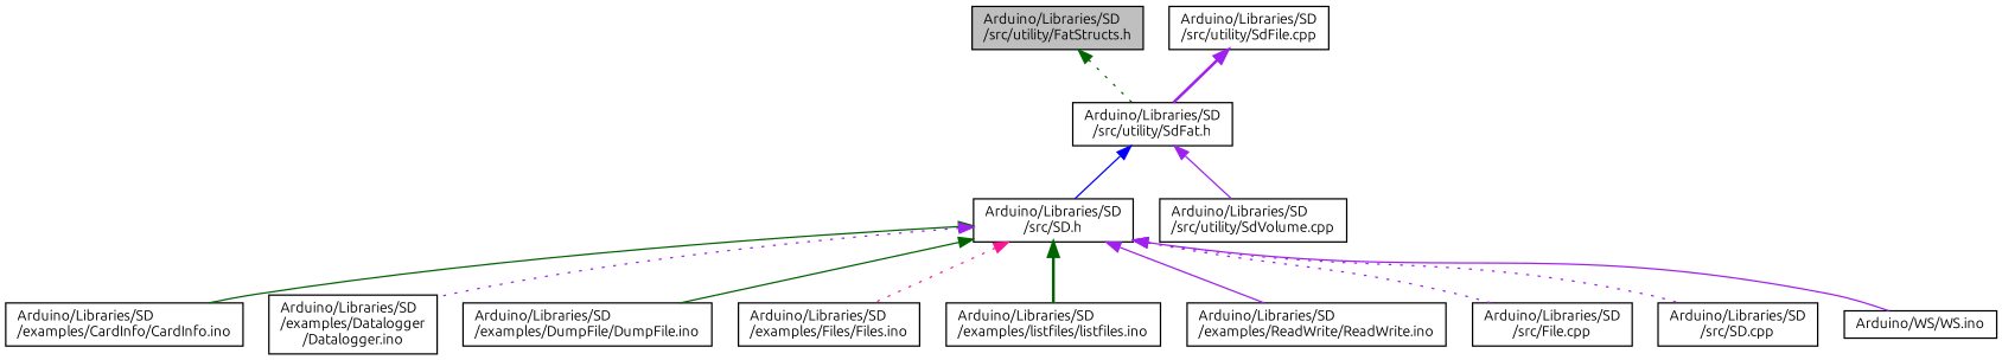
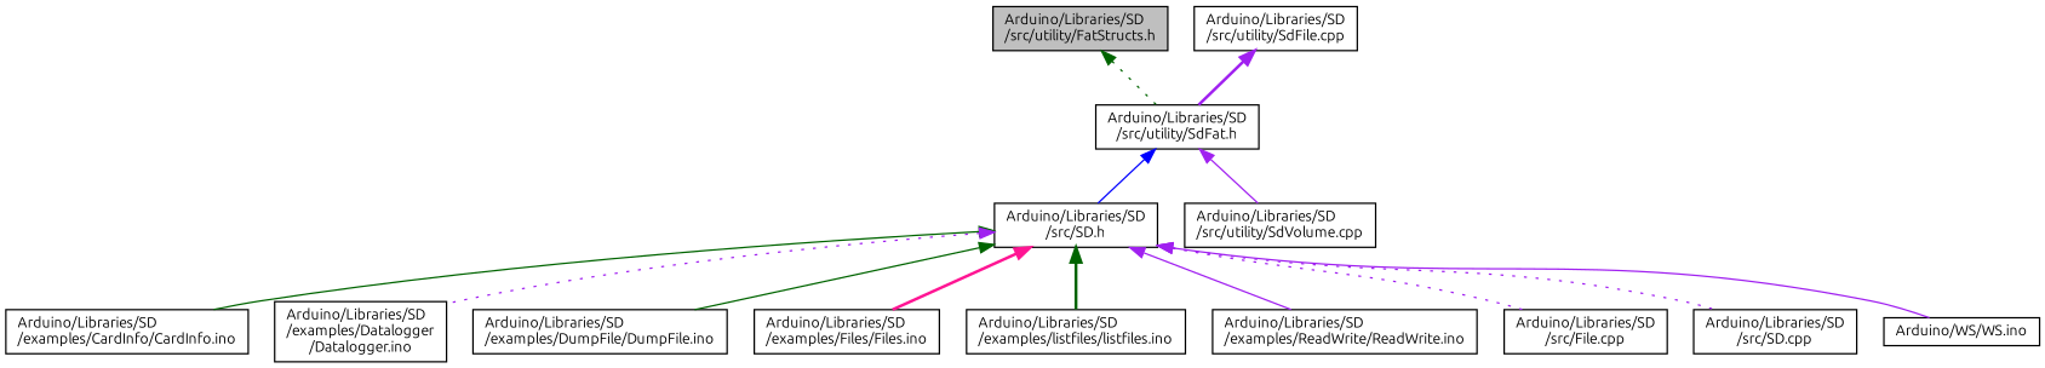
  digraph {
    fontname=Ubuntu
    node [color=black fillcolor=white fontname=Ubuntu fontsize=10 shape=record style=filled]
    edge [color=purple dir=back fontname=Ubuntu fontsize=10 labelfontname=Helvetica labelfontsize=10 style=solid]
    n1 [fillcolor=grey75 fontcolor=black height=0.2 label="Arduino/Libraries/SD\l/src/utility/FatStructs.h" width=0.4]
    n2 [height=0.2 label="Arduino/Libraries/SD\l/src/utility/SdFat.h" width=0.4]
    n3 [height=0.2 label="Arduino/Libraries/SD\l/src/SD.h" width=0.4]
    n4 [height=0.2 label="Arduino/Libraries/SD\l/src/utility/SdVolume.cpp" width=0.4]
    n5 [height=0.2 label="Arduino/Libraries/SD\l/examples/CardInfo/CardInfo.ino" width=0.4]
    n6 [height=0.2 label="Arduino/Libraries/SD\l/examples/Datalogger\l/Datalogger.ino" width=0.4]
    n7 [height=0.2 label="Arduino/Libraries/SD\l/examples/DumpFile/DumpFile.ino" width=0.4]
    n8 [height=0.2 label="Arduino/Libraries/SD\l/examples/Files/Files.ino" width=0.4]
    n9 [height=0.2 label="Arduino/Libraries/SD\l/examples/listfiles/listfiles.ino" width=0.4]
    n10 [height=0.2 label="Arduino/Libraries/SD\l/examples/ReadWrite/ReadWrite.ino" width=0.4]
    n11 [height=0.2 label="Arduino/Libraries/SD\l/src/File.cpp" width=0.4]
    n12 [height=0.2 label="Arduino/Libraries/SD\l/src/SD.cpp" width=0.4]
    n13 [height=0.2 label="Arduino/WS/WS.ino" width=0.4]
    n14 [height=0.2 label="Arduino/Libraries/SD\l/src/utility/SdFile.cpp" width=0.4]
    n1 -> n2 [color=darkgreen style=dotted]
    n2 -> n3 [color=blue]
    n2 -> n4
    n3 -> n5 [color=darkgreen]
    n3 -> n6 [style=dotted]
    n3 -> n7 [color=darkgreen]
-   n3 -> n8 [color=deeppink style=dotted]
+   n3 -> n8 [color=deeppink style=bold]
    n3 -> n9 [color=darkgreen style=bold]
    n3 -> n10
    n3 -> n11 [style=dotted]
    n3 -> n12 [style=dotted]
    n3 -> n13
    n14 -> n2 [style=bold]
  }
